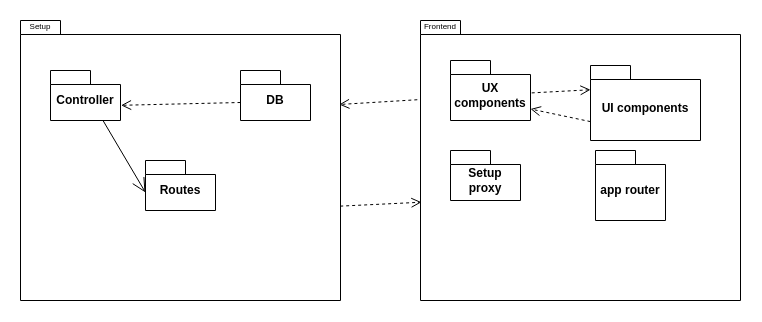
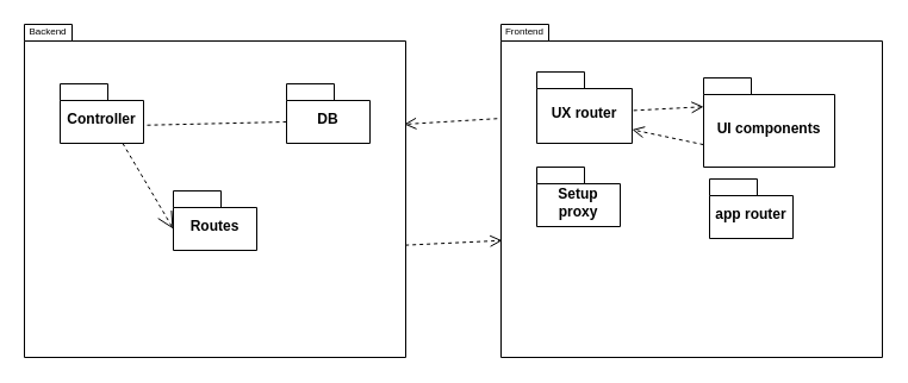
  <mxCell id="0" />
  <mxCell id="1" parent="0" />
  <mxCell id="2" value="" style="shape=folder;fontStyle=1;spacingTop=10;tabWidth=40;tabHeight=14;tabPosition=left;html=1;whiteSpace=wrap;" vertex="1" parent="1"><mxGeometry x="20" y="20" width="320" height="280" as="geometry" /></mxCell>
- <mxCell id="3" value="&lt;font style=&quot;font-size: 8px;&quot;&gt;Setup&lt;/font&gt;" style="text;html=1;strokeColor=none;fillColor=none;align=center;verticalAlign=middle;whiteSpace=wrap;rounded=0;" vertex="1" parent="1"><mxGeometry x="20" y="20" width="40" height="10" as="geometry" /></mxCell>
+ <mxCell id="3" value="&lt;font style=&quot;font-size: 8px;&quot;&gt;Backend&lt;/font&gt;" style="text;html=1;strokeColor=none;fillColor=none;align=center;verticalAlign=middle;whiteSpace=wrap;rounded=0;" vertex="1" parent="1"><mxGeometry x="20" y="20" width="40" height="10" as="geometry" /></mxCell>
  <mxCell id="4" value="Controller" style="shape=folder;fontStyle=1;spacingTop=10;tabWidth=40;tabHeight=14;tabPosition=left;html=1;whiteSpace=wrap;" vertex="1" parent="1"><mxGeometry x="50" y="70" width="70" height="50" as="geometry" /></mxCell>
  <mxCell id="5" value="" style="shape=folder;fontStyle=1;spacingTop=10;tabWidth=40;tabHeight=14;tabPosition=left;html=1;whiteSpace=wrap;" vertex="1" parent="1"><mxGeometry x="420" y="20" width="320" height="280" as="geometry" /></mxCell>
  <mxCell id="6" value="Routes" style="shape=folder;fontStyle=1;spacingTop=10;tabWidth=40;tabHeight=14;tabPosition=left;html=1;whiteSpace=wrap;" vertex="1" parent="1"><mxGeometry x="145" y="160" width="70" height="50" as="geometry" /></mxCell>
  <mxCell id="7" value="DB" style="shape=folder;fontStyle=1;spacingTop=10;tabWidth=40;tabHeight=14;tabPosition=left;html=1;whiteSpace=wrap;" vertex="1" parent="1"><mxGeometry x="240" y="70" width="70" height="50" as="geometry" /></mxCell>
- <mxCell id="8" value="" style="html=1;verticalAlign=bottom;endArrow=open;dashed=1;endSize=8;curved=0;rounded=0;entryX=1.008;entryY=0.696;entryDx=0;entryDy=0;entryPerimeter=0;exitX=0;exitY=0;exitDx=0;exitDy=32;exitPerimeter=0;" edge="1" parent="1" source="7" target="4"><mxGeometry x="0.002" relative="1" as="geometry"><mxPoint x="210" y="100" as="sourcePoint" /><mxPoint x="160" y="120" as="targetPoint" /><mxPoint as="offset" /></mxGeometry></mxCell>
- <mxCell id="9" value="" style="endArrow=open;endSize=12;dashed=0;html=1;rounded=0;exitX=0.75;exitY=1;exitDx=0;exitDy=0;exitPerimeter=0;entryX=0;entryY=0;entryDx=0;entryDy=32;entryPerimeter=0;" edge="1" parent="1" source="4" target="6"><mxGeometry width="160" relative="1" as="geometry"><mxPoint x="110" y="150" as="sourcePoint" /><mxPoint x="270" y="150" as="targetPoint" /></mxGeometry></mxCell>
+ <mxCell id="8" value="" style="html=1;verticalAlign=bottom;endArrow=none;dashed=1;endSize=8;curved=0;rounded=0;entryX=1.008;entryY=0.696;entryDx=0;entryDy=0;entryPerimeter=0;exitX=0;exitY=0;exitDx=0;exitDy=32;exitPerimeter=0;" edge="1" parent="1" source="7" target="4"><mxGeometry x="0.002" relative="1" as="geometry"><mxPoint x="210" y="100" as="sourcePoint" /><mxPoint x="160" y="120" as="targetPoint" /><mxPoint as="offset" /></mxGeometry></mxCell>
+ <mxCell id="9" value="" style="endArrow=open;endSize=12;dashed=1;html=1;rounded=0;exitX=0.75;exitY=1;exitDx=0;exitDy=0;exitPerimeter=0;entryX=0;entryY=0;entryDx=0;entryDy=32;entryPerimeter=0;" edge="1" parent="1" source="4" target="6"><mxGeometry width="160" relative="1" as="geometry"><mxPoint x="110" y="150" as="sourcePoint" /><mxPoint x="270" y="150" as="targetPoint" /></mxGeometry></mxCell>
  <mxCell id="10" style="edgeStyle=orthogonalEdgeStyle;rounded=0;orthogonalLoop=1;jettySize=auto;html=1;exitX=0.5;exitY=1;exitDx=0;exitDy=0;exitPerimeter=0;" edge="1" parent="1" source="7" target="7"><mxGeometry relative="1" as="geometry" /></mxCell>
  <mxCell id="11" value="&lt;font style=&quot;font-size: 8px;&quot;&gt;Frontend&lt;/font&gt;" style="text;html=1;strokeColor=none;fillColor=none;align=center;verticalAlign=middle;whiteSpace=wrap;rounded=0;" vertex="1" parent="1"><mxGeometry x="420" y="20" width="40" height="10" as="geometry" /></mxCell>
- <mxCell id="12" value="UX components" style="shape=folder;fontStyle=1;spacingTop=10;tabWidth=40;tabHeight=14;tabPosition=left;html=1;whiteSpace=wrap;" vertex="1" parent="1"><mxGeometry x="450" y="60" width="80" height="60" as="geometry" /></mxCell>
+ <mxCell id="12" value="UX router" style="shape=folder;fontStyle=1;spacingTop=10;tabWidth=40;tabHeight=14;tabPosition=left;html=1;whiteSpace=wrap;" vertex="1" parent="1"><mxGeometry x="450" y="60" width="80" height="60" as="geometry" /></mxCell>
  <mxCell id="13" value="UI components" style="shape=folder;fontStyle=1;spacingTop=10;tabWidth=40;tabHeight=14;tabPosition=left;html=1;whiteSpace=wrap;" vertex="1" parent="1"><mxGeometry x="590" y="65" width="110" height="75" as="geometry" /></mxCell>
- <mxCell id="14" value="Setup proxy" style="shape=folder;fontStyle=1;spacingTop=10;tabWidth=40;tabHeight=14;tabPosition=left;html=1;whiteSpace=wrap;" vertex="1" parent="1"><mxGeometry x="450" y="150" width="70" height="50" as="geometry" /></mxCell>
- <mxCell id="15" value="app router" style="shape=folder;fontStyle=1;spacingTop=10;tabWidth=40;tabHeight=14;tabPosition=left;html=1;whiteSpace=wrap;" vertex="1" parent="1"><mxGeometry x="595" y="150" width="70" height="70" as="geometry" /></mxCell>
+ <mxCell id="14" value="Setup proxy" style="shape=folder;fontStyle=1;spacingTop=10;tabWidth=40;tabHeight=14;tabPosition=left;html=1;whiteSpace=wrap;" vertex="1" parent="1"><mxGeometry x="450" y="140" width="70" height="50" as="geometry" /></mxCell>
+ <mxCell id="15" value="app router" style="shape=folder;fontStyle=1;spacingTop=10;tabWidth=40;tabHeight=14;tabPosition=left;html=1;whiteSpace=wrap;" vertex="1" parent="1"><mxGeometry x="595" y="150" width="70" height="50" as="geometry" /></mxCell>
  <mxCell id="16" value="" style="html=1;verticalAlign=bottom;endArrow=open;dashed=1;endSize=8;curved=0;rounded=0;entryX=0;entryY=0;entryDx=80;entryDy=48.5;entryPerimeter=0;exitX=-0.001;exitY=0.748;exitDx=0;exitDy=0;exitPerimeter=0;" edge="1" parent="1" source="13" target="12"><mxGeometry x="0.002" relative="1" as="geometry"><mxPoint x="595" y="140" as="sourcePoint" /><mxPoint x="476" y="143" as="targetPoint" /><mxPoint as="offset" /></mxGeometry></mxCell>
  <mxCell id="17" value="" style="html=1;verticalAlign=bottom;endArrow=open;dashed=1;endSize=8;curved=0;rounded=0;entryX=0;entryY=0;entryDx=0;entryDy=24.25;entryPerimeter=0;exitX=1.015;exitY=0.54;exitDx=0;exitDy=0;exitPerimeter=0;" edge="1" parent="1" source="12" target="13"><mxGeometry x="0.002" relative="1" as="geometry"><mxPoint x="595" y="57" as="sourcePoint" /><mxPoint x="476" y="60" as="targetPoint" /><mxPoint as="offset" /></mxGeometry></mxCell>
  <mxCell id="18" value="" style="html=1;verticalAlign=bottom;endArrow=open;dashed=1;endSize=8;curved=0;rounded=0;entryX=0.996;entryY=0.3;entryDx=0;entryDy=0;entryPerimeter=0;exitX=-0.01;exitY=0.283;exitDx=0;exitDy=0;exitPerimeter=0;" edge="1" parent="1" source="5" target="2"><mxGeometry x="0.002" relative="1" as="geometry"><mxPoint x="400" y="100" as="sourcePoint" /><mxPoint x="250" y="160" as="targetPoint" /><mxPoint as="offset" /></mxGeometry></mxCell>
  <mxCell id="19" value="" style="html=1;verticalAlign=bottom;endArrow=open;dashed=1;endSize=8;curved=0;rounded=0;entryX=0.003;entryY=0.649;entryDx=0;entryDy=0;entryPerimeter=0;exitX=0.999;exitY=0.663;exitDx=0;exitDy=0;exitPerimeter=0;" edge="1" parent="1" source="2" target="5"><mxGeometry x="0.002" relative="1" as="geometry"><mxPoint x="399" y="210" as="sourcePoint" /><mxPoint x="280" y="213" as="targetPoint" /><mxPoint as="offset" /></mxGeometry></mxCell>
